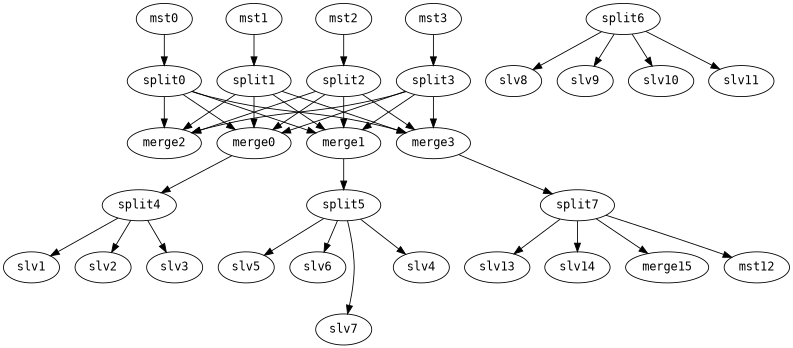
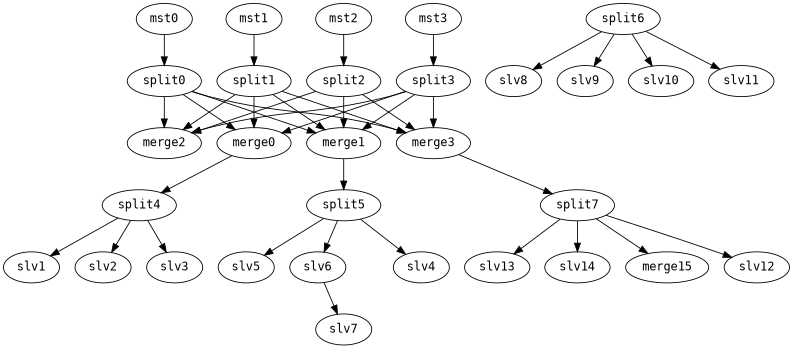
  digraph {
    fontname="DejaVu Sans Mono"
    node [fontname="DejaVu Sans Mono"]
    edge [fontname="DejaVu Sans Mono"]
    mst0
    split0
    merge0
    merge1
    merge2
    merge3
    split4
    split5
    split7
    slv1
    slv2
    slv3
    slv4
    slv5
    slv6
    slv7
    split6
    slv8
    slv9
    slv10
    slv11
-   slv12 [label=mst12]
+   slv12
    slv13
    slv14
    n25 [label=merge15]
    mst1
    split1
    mst2
    split2
    mst3
    split3
    mst0 -> split0
    split0 -> merge0
    split0 -> merge1
    split0 -> merge2
    split0 -> merge3
    merge0 -> split4
    merge1 -> split5
    merge3 -> split7
    split4 -> slv1
    split4 -> slv2
    split4 -> slv3
    split5 -> slv4
    split5 -> slv5
    split5 -> slv6
-   split5 -> slv7
+   slv6 -> slv7
    split7 -> slv12
    split7 -> slv13
    split7 -> slv14
    split7 -> n25
    split6 -> slv8
    split6 -> slv9
    split6 -> slv10
    split6 -> slv11
    mst1 -> split1
    split1 -> merge0
    split1 -> merge1
    split1 -> merge2
    split1 -> merge3
    mst2 -> split2
-   split2 -> merge0
    split2 -> merge1
    split2 -> merge2
    split2 -> merge3
    mst3 -> split3
    split3 -> merge0
    split3 -> merge1
    split3 -> merge2
    split3 -> merge3
  }
